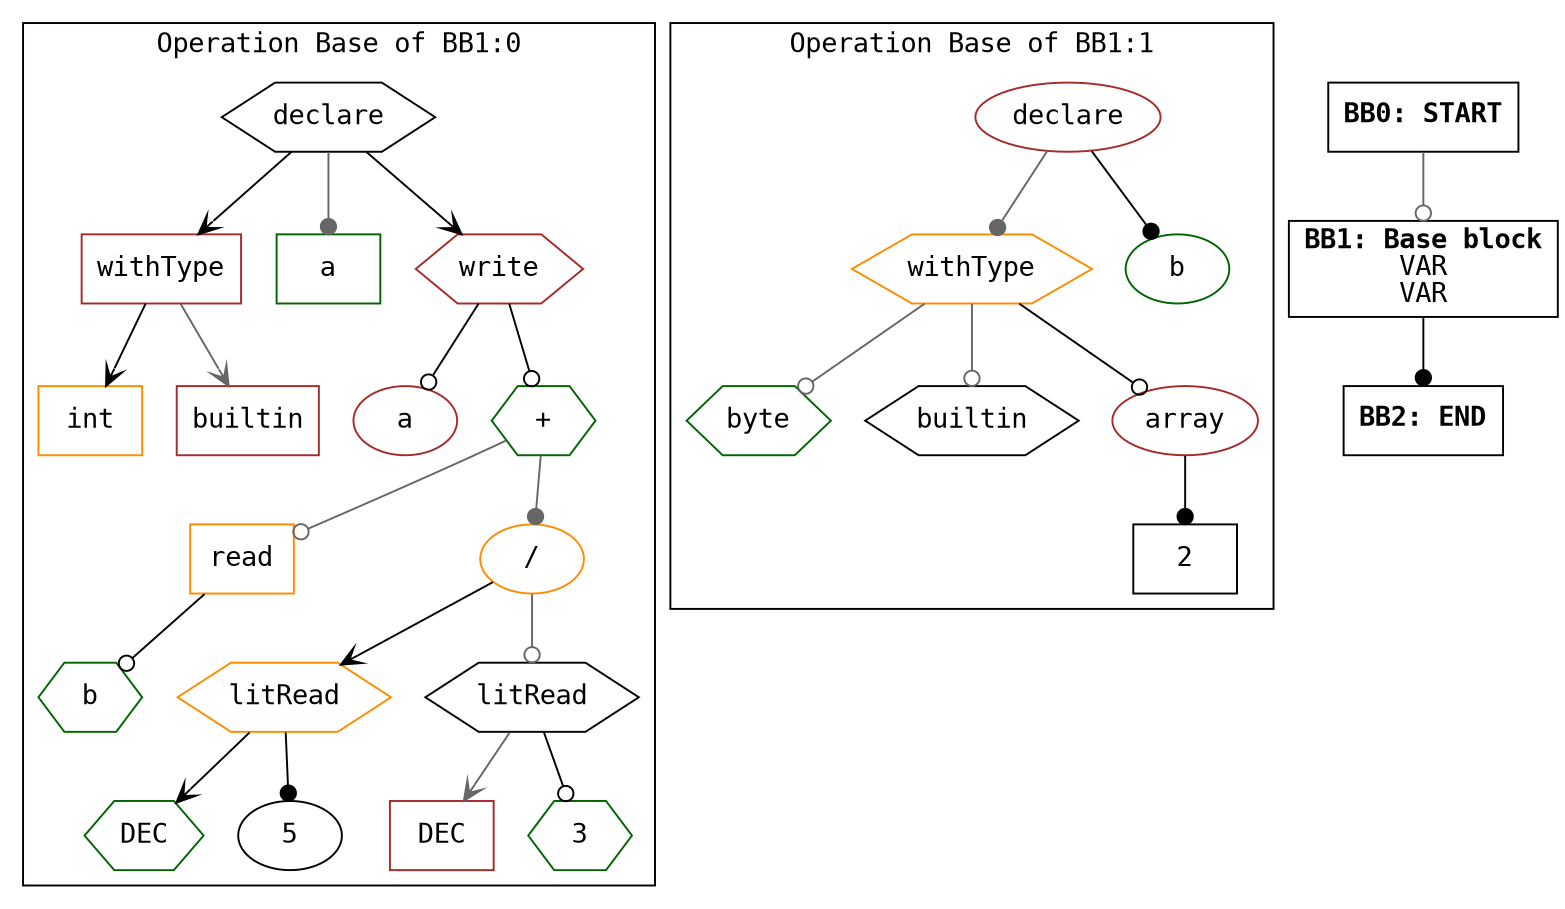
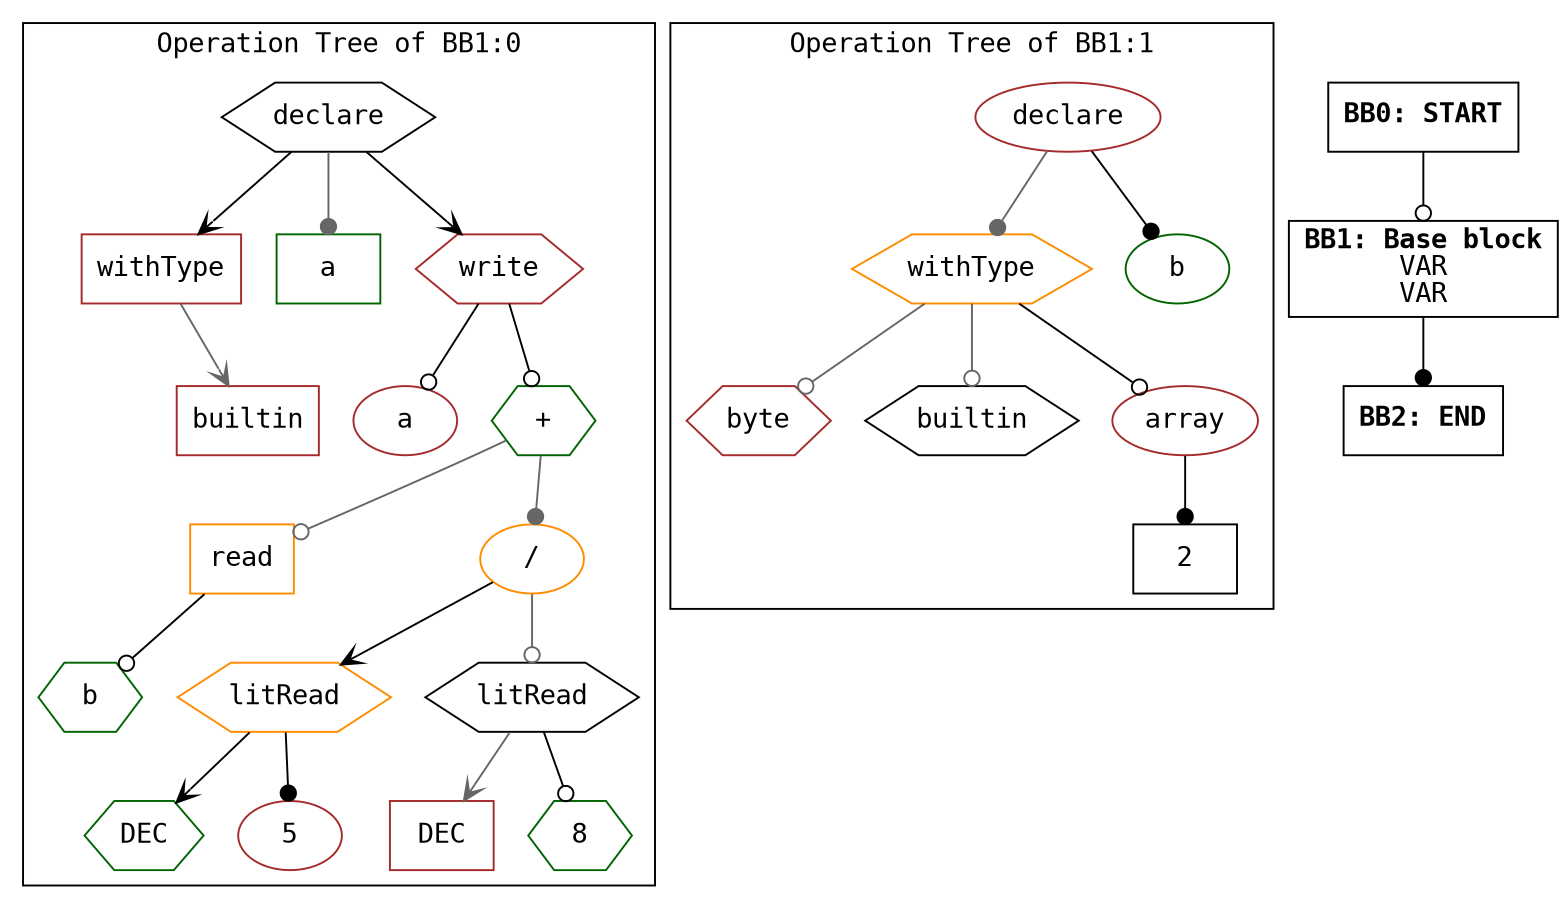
  digraph {
    fontname="DejaVu Sans Mono"
    splines=true
    node [color=brown fontname="DejaVu Sans Mono" shape=hexagon]
    edge [arrowhead=odot color=black fontname="DejaVu Sans Mono"]
    n1 [color=black label=declare]
    n2 [label=withType shape=box]
    n3 [color=darkgreen label=a shape=box]
    n4 [label=write]
-   n5 [color=darkorange label=int shape=box]
    n6 [label=builtin shape=box]
    n7 [label=a shape=ellipse]
    n8 [color=darkgreen label="+"]
    n9 [color=darkorange label=read shape=box]
    n10 [color=darkorange label="/" shape=ellipse]
    n11 [color=darkgreen label=b]
    n12 [color=darkorange label=litRead]
    n13 [color=black label=litRead]
    n14 [color=darkgreen label=DEC]
-   n15 [color=black label=5 shape=ellipse]
+   n15 [label=5 shape=ellipse]
    n16 [label=DEC shape=box]
-   n17 [color=darkgreen label=3]
+   n17 [color=darkgreen label=8]
    n18 [label=declare shape=ellipse]
    n19 [color=darkorange label=withType]
    n20 [color=darkgreen label=b shape=ellipse]
-   n21 [color=darkgreen label=byte]
+   n21 [label=byte]
    n22 [color=black label=builtin]
    n23 [label=array shape=ellipse]
    n24 [color=black label=2 shape=box]
    n25 [label=<<B>BB2: END</B><BR ALIGN="CENTER"/>> shape=rectangle color=""]
    n26 [label=<<B>BB1: Base block</B><BR ALIGN="CENTER"/>VAR<BR ALIGN="CENTER"/>VAR<BR ALIGN="CENTER"/>> shape=rectangle color=""]
    n27 [label=<<B>BB0: START</B><BR ALIGN="CENTER"/>> shape=rectangle color=""]
    subgraph cluster_1 {
-     label="Operation Base of BB1:0"
+     label="Operation Tree of BB1:0"
      n1
      n2
      n3
      n4
-     n5
      n6
      n7
      n8
      n9
      n10
      n11
      n12
      n13
      n14
      n15
      n16
      n17
    }
    subgraph cluster_2 {
-     label="Operation Base of BB1:1"
+     label="Operation Tree of BB1:1"
      n18
      n19
      n20
      n21
      n22
      n23
      n24
    }
    n1 -> n2 [arrowhead=vee]
    n1 -> n3 [arrowhead=dot color=gray40]
    n1 -> n4 [arrowhead=vee]
-   n2 -> n5 [arrowhead=vee]
    n2 -> n6 [arrowhead=vee color=gray40]
    n4 -> n7
    n4 -> n8
    n8 -> n9 [color=gray40]
    n8 -> n10 [arrowhead=dot color=gray40]
    n9 -> n11
    n10 -> n12 [arrowhead=vee]
    n10 -> n13 [color=gray40]
    n12 -> n14 [arrowhead=vee]
    n12 -> n15 [arrowhead=dot]
    n13 -> n16 [arrowhead=vee color=gray40]
    n13 -> n17
    n18 -> n19 [arrowhead=dot color=gray40]
    n18 -> n20 [arrowhead=dot]
    n19 -> n21 [color=gray40]
    n19 -> n22 [color=gray40]
    n19 -> n23
    n23 -> n24 [arrowhead=dot]
    n26 -> n25 [arrowhead=dot]
-   n27 -> n26 [color=gray40]
+   n27 -> n26
  }
